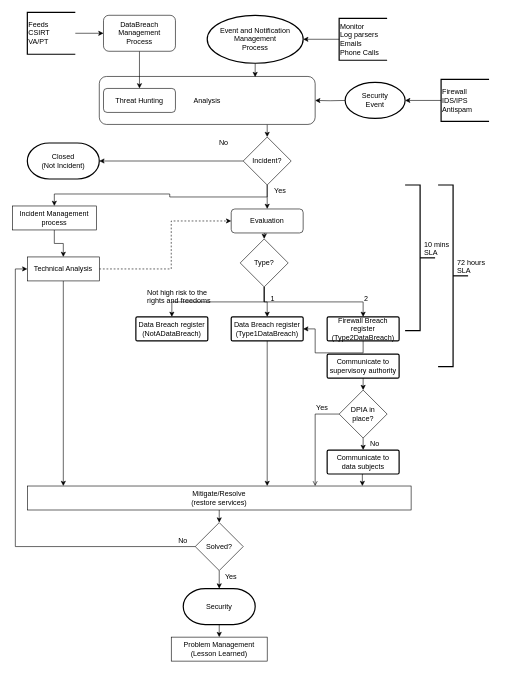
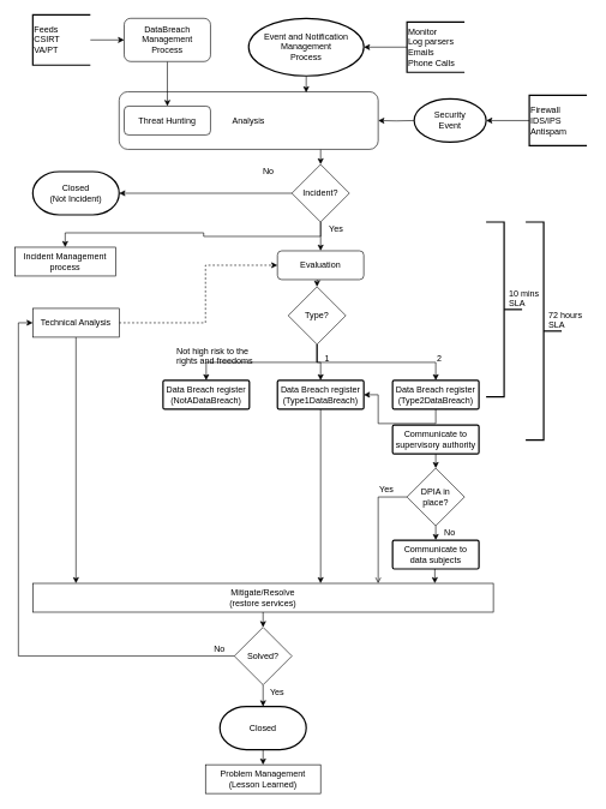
  <mxCell id="0" />
  <mxCell id="1" parent="0" />
  <mxCell id="2" style="edgeStyle=orthogonalEdgeStyle;rounded=0;html=1;entryX=0.5;entryY=0;jettySize=auto;orthogonalLoop=1;fontColor=#000000;" edge="1" parent="1" source="3" target="14"><mxGeometry relative="1" as="geometry"><Array as="points"><mxPoint x="445" y="201" /><mxPoint x="445" y="201" /></Array></mxGeometry></mxCell>
  <mxCell id="3" value="Analysis" style="rounded=1;whiteSpace=wrap;html=1;" vertex="1" parent="1"><mxGeometry x="165" y="127" width="360" height="80" as="geometry" /></mxCell>
  <mxCell id="4" value="" style="strokeWidth=2;html=1;shape=mxgraph.flowchart.annotation_2;align=left;direction=west;" vertex="1" parent="1"><mxGeometry x="730" y="308" width="50" height="303" as="geometry" /></mxCell>
  <mxCell id="5" value="" style="strokeWidth=2;html=1;shape=mxgraph.flowchart.annotation_2;align=left;direction=west;" vertex="1" parent="1"><mxGeometry x="675" y="308" width="50" height="243" as="geometry" /></mxCell>
  <mxCell id="6" value="10 mins&lt;br&gt;SLA" style="text;html=1;resizable=0;points=[];autosize=1;align=left;verticalAlign=top;spacingTop=-4;" vertex="1" parent="1"><mxGeometry x="705" y="398" width="60" height="30" as="geometry" /></mxCell>
  <mxCell id="7" style="edgeStyle=orthogonalEdgeStyle;rounded=0;html=1;exitX=0.5;exitY=1;entryX=0.5;entryY=0;jettySize=auto;orthogonalLoop=1;" edge="1" parent="1" source="8" target="10"><mxGeometry relative="1" as="geometry" /></mxCell>
  <mxCell id="8" value="DataBreach&lt;br&gt;Management&lt;br&gt;Process" style="rounded=1;whiteSpace=wrap;html=1;" vertex="1" parent="1"><mxGeometry x="172" y="25" width="120" height="60" as="geometry" /></mxCell>
  <mxCell id="9" style="edgeStyle=orthogonalEdgeStyle;rounded=0;html=1;exitX=0;exitY=0.5;exitPerimeter=0;entryX=1;entryY=0.5;jettySize=auto;orthogonalLoop=1;" edge="1" parent="1" target="3"><mxGeometry relative="1" as="geometry"><mxPoint x="575" y="167" as="sourcePoint" /></mxGeometry></mxCell>
  <mxCell id="10" value="Threat Hunting" style="rounded=1;whiteSpace=wrap;html=1;" vertex="1" parent="1"><mxGeometry x="172" y="147" width="120" height="40" as="geometry" /></mxCell>
  <mxCell id="11" style="edgeStyle=orthogonalEdgeStyle;rounded=0;html=1;exitX=0.5;exitY=1;entryX=0.5;entryY=0;jettySize=auto;orthogonalLoop=1;fontColor=#FF3333;" edge="1" parent="1" source="14" target="28"><mxGeometry relative="1" as="geometry" /></mxCell>
  <mxCell id="12" style="edgeStyle=orthogonalEdgeStyle;rounded=0;html=1;exitX=0.5;exitY=1;entryX=0.5;entryY=0;jettySize=auto;orthogonalLoop=1;fontColor=#000000;" edge="1" parent="1" source="14" target="42"><mxGeometry relative="1" as="geometry" /></mxCell>
  <mxCell id="13" style="edgeStyle=orthogonalEdgeStyle;rounded=0;html=1;exitX=0;exitY=0.5;entryX=1;entryY=0.5;entryPerimeter=0;jettySize=auto;orthogonalLoop=1;fontColor=#000000;" edge="1" parent="1" source="14" target="26"><mxGeometry relative="1" as="geometry" /></mxCell>
  <mxCell id="14" value="Incident?" style="rhombus;whiteSpace=wrap;html=1;" vertex="1" parent="1"><mxGeometry x="405" y="228" width="80" height="80" as="geometry" /></mxCell>
  <mxCell id="15" value="Yes" style="text;html=1;resizable=0;points=[];autosize=1;align=left;verticalAlign=top;spacingTop=-4;" vertex="1" parent="1"><mxGeometry x="455" y="308" width="30" height="20" as="geometry" /></mxCell>
  <mxCell id="16" value="No" style="text;html=1;resizable=0;points=[];autosize=1;align=left;verticalAlign=top;spacingTop=-4;" vertex="1" parent="1"><mxGeometry x="363" y="228" width="30" height="20" as="geometry" /></mxCell>
  <mxCell id="17" style="edgeStyle=orthogonalEdgeStyle;rounded=0;html=1;exitX=0;exitY=0.5;exitPerimeter=0;jettySize=auto;orthogonalLoop=1;entryX=1;entryY=0.5;entryPerimeter=0;" edge="1" parent="1" source="18" target="25"><mxGeometry relative="1" as="geometry"><mxPoint x="485" y="65" as="targetPoint" /><Array as="points" /></mxGeometry></mxCell>
  <mxCell id="18" value="&lt;div&gt;Monitor&lt;/div&gt;Log parsers&lt;br&gt;Emails&lt;br&gt;Phone Calls" style="strokeWidth=2;html=1;shape=mxgraph.flowchart.annotation_1;align=left;" vertex="1" parent="1"><mxGeometry x="565" y="30" width="80" height="70" as="geometry" /></mxCell>
  <mxCell id="19" style="edgeStyle=orthogonalEdgeStyle;rounded=0;html=1;exitX=0;exitY=0.5;exitPerimeter=0;entryX=1;entryY=0.5;entryPerimeter=0;jettySize=auto;orthogonalLoop=1;" edge="1" parent="1" source="20" target="23"><mxGeometry relative="1" as="geometry"><mxPoint x="695" y="167" as="targetPoint" /><Array as="points" /></mxGeometry></mxCell>
  <mxCell id="20" value="Firewall&lt;br&gt;IDS/IPS&lt;br&gt;Antispam" style="strokeWidth=2;html=1;shape=mxgraph.flowchart.annotation_1;align=left;" vertex="1" parent="1"><mxGeometry x="735" y="132" width="80" height="70" as="geometry" /></mxCell>
  <mxCell id="21" style="edgeStyle=orthogonalEdgeStyle;rounded=0;html=1;exitX=1;exitY=0.5;exitPerimeter=0;entryX=0;entryY=0.5;jettySize=auto;orthogonalLoop=1;" edge="1" parent="1" source="22" target="8"><mxGeometry relative="1" as="geometry" /></mxCell>
  <mxCell id="22" value="Feeds&lt;br&gt;CSIRT&lt;br&gt;VA/PT" style="strokeWidth=2;html=1;shape=mxgraph.flowchart.annotation_1;align=left;" vertex="1" parent="1"><mxGeometry x="45" y="20" width="80" height="70" as="geometry" /></mxCell>
  <mxCell id="23" value="Security&lt;br&gt;Event" style="strokeWidth=2;html=1;shape=mxgraph.flowchart.start_1;whiteSpace=wrap;" vertex="1" parent="1"><mxGeometry x="575" y="137" width="100" height="60" as="geometry" /></mxCell>
  <mxCell id="24" style="edgeStyle=orthogonalEdgeStyle;rounded=0;html=1;exitX=0.5;exitY=1;exitPerimeter=0;entryX=0.722;entryY=0.013;entryPerimeter=0;jettySize=auto;orthogonalLoop=1;" edge="1" parent="1" source="25" target="3"><mxGeometry relative="1" as="geometry" /></mxCell>
  <mxCell id="25" value="Event and Notification Management&lt;br&gt;Process" style="strokeWidth=2;html=1;shape=mxgraph.flowchart.start_1;whiteSpace=wrap;" vertex="1" parent="1"><mxGeometry x="345" y="25" width="160" height="80" as="geometry" /></mxCell>
  <mxCell id="26" value="&lt;div&gt;Closed&lt;/div&gt;&lt;div&gt;(Not Incident)&lt;br&gt;&lt;/div&gt;" style="strokeWidth=2;html=1;shape=mxgraph.flowchart.terminator;whiteSpace=wrap;" vertex="1" parent="1"><mxGeometry x="45" y="238" width="120" height="60" as="geometry" /></mxCell>
  <mxCell id="27" style="edgeStyle=orthogonalEdgeStyle;rounded=0;html=1;exitX=0.5;exitY=1;entryX=0.5;entryY=0;jettySize=auto;orthogonalLoop=1;fontColor=#FF3333;" edge="1" parent="1" source="28" target="32"><mxGeometry relative="1" as="geometry" /></mxCell>
  <mxCell id="28" value="Evaluation" style="rounded=1;whiteSpace=wrap;html=1;" vertex="1" parent="1"><mxGeometry x="385" y="348" width="120" height="40" as="geometry" /></mxCell>
  <mxCell id="29" style="edgeStyle=orthogonalEdgeStyle;rounded=0;html=1;exitX=0.5;exitY=1;entryX=0.5;entryY=0;entryPerimeter=0;jettySize=auto;orthogonalLoop=1;fontColor=#3333FF;" edge="1" parent="1" source="32" target="33"><mxGeometry relative="1" as="geometry" /></mxCell>
  <mxCell id="30" style="edgeStyle=orthogonalEdgeStyle;rounded=0;html=1;exitX=0.5;exitY=1;entryX=0.5;entryY=0;entryPerimeter=0;jettySize=auto;orthogonalLoop=1;fontColor=#3333FF;" edge="1" parent="1" source="32" target="35"><mxGeometry relative="1" as="geometry" /></mxCell>
  <mxCell id="31" style="edgeStyle=orthogonalEdgeStyle;rounded=0;html=1;exitX=0.5;exitY=1;entryX=0.5;entryY=0;entryPerimeter=0;jettySize=auto;orthogonalLoop=1;fontColor=#3333FF;" edge="1" parent="1" source="32" target="37"><mxGeometry relative="1" as="geometry" /></mxCell>
  <mxCell id="32" value="Type?" style="rhombus;whiteSpace=wrap;html=1;" vertex="1" parent="1"><mxGeometry x="400" y="398" width="80" height="80" as="geometry" /></mxCell>
  <mxCell id="33" value="Data Breach register&lt;br&gt;(NotADataBreach)" style="strokeWidth=2;html=1;shape=mxgraph.flowchart.process;whiteSpace=wrap;" vertex="1" parent="1"><mxGeometry x="226" y="528" width="120" height="40" as="geometry" /></mxCell>
  <mxCell id="34" style="edgeStyle=orthogonalEdgeStyle;rounded=0;html=1;exitX=0.5;exitY=1;exitPerimeter=0;jettySize=auto;orthogonalLoop=1;fontColor=#000000;" edge="1" parent="1" source="35" target="37"><mxGeometry relative="1" as="geometry" /></mxCell>
- <mxCell id="35" value="&lt;div&gt;Firewall Breach register (Type2DataBreach)&lt;/div&gt;" style="strokeWidth=2;html=1;shape=mxgraph.flowchart.process;whiteSpace=wrap;" vertex="1" parent="1"><mxGeometry x="545" y="528" width="120" height="40" as="geometry" /></mxCell>
+ <mxCell id="35" value="&lt;div&gt;Data Breach register (Type2DataBreach)&lt;/div&gt;" style="strokeWidth=2;html=1;shape=mxgraph.flowchart.process;whiteSpace=wrap;" vertex="1" parent="1"><mxGeometry x="545" y="528" width="120" height="40" as="geometry" /></mxCell>
  <mxCell id="36" style="edgeStyle=orthogonalEdgeStyle;rounded=0;html=1;exitX=0.5;exitY=1;exitPerimeter=0;jettySize=auto;orthogonalLoop=1;fontColor=#000000;" edge="1" parent="1" source="37" target="44"><mxGeometry relative="1" as="geometry"><Array as="points"><mxPoint x="445" y="841" /><mxPoint x="445" y="841" /></Array></mxGeometry></mxCell>
  <mxCell id="37" value="Data Breach register&lt;br&gt;(Type1DataBreach)" style="strokeWidth=2;html=1;shape=mxgraph.flowchart.process;whiteSpace=wrap;" vertex="1" parent="1"><mxGeometry x="385" y="528" width="120" height="40" as="geometry" /></mxCell>
  <mxCell id="38" value="1" style="text;html=1;resizable=0;points=[];autosize=1;align=left;verticalAlign=top;spacingTop=-4;fontColor=#000000;" vertex="1" parent="1"><mxGeometry x="449" y="488" width="20" height="20" as="geometry" /></mxCell>
  <mxCell id="39" value="2" style="text;html=1;resizable=0;points=[];autosize=1;align=left;verticalAlign=top;spacingTop=-4;fontColor=#000000;" vertex="1" parent="1"><mxGeometry x="605" y="488" width="20" height="20" as="geometry" /></mxCell>
  <mxCell id="40" style="edgeStyle=orthogonalEdgeStyle;rounded=0;html=1;exitX=1;exitY=0.5;entryX=0;entryY=0.5;jettySize=auto;orthogonalLoop=1;fontColor=#000000;dashed=1;" edge="1" parent="1" source="46" target="28"><mxGeometry relative="1" as="geometry"><Array as="points"><mxPoint x="285" y="448" /><mxPoint x="285" y="368" /></Array></mxGeometry></mxCell>
- <mxCell id="41" style="edgeStyle=orthogonalEdgeStyle;rounded=0;html=1;exitX=0.5;exitY=1;entryX=0.5;entryY=0;jettySize=auto;orthogonalLoop=1;fontColor=#000000;" edge="1" parent="1" source="42" target="46"><mxGeometry relative="1" as="geometry"><Array as="points" /></mxGeometry></mxCell>
  <mxCell id="42" value="Incident Management&lt;br&gt;process" style="whiteSpace=wrap;html=1;" vertex="1" parent="1"><mxGeometry x="20" y="343" width="140" height="40" as="geometry" /></mxCell>
  <mxCell id="43" style="edgeStyle=orthogonalEdgeStyle;rounded=0;html=1;exitX=0.5;exitY=1;entryX=0.5;entryY=0;jettySize=auto;orthogonalLoop=1;fontColor=#000000;" edge="1" parent="1" source="44" target="63"><mxGeometry relative="1" as="geometry" /></mxCell>
  <mxCell id="44" value="Mitigate/Resolve&lt;br&gt;(restore services)" style="whiteSpace=wrap;html=1;" vertex="1" parent="1"><mxGeometry x="45" y="810" width="640" height="40" as="geometry" /></mxCell>
  <mxCell id="45" style="edgeStyle=orthogonalEdgeStyle;rounded=0;html=1;exitX=0.5;exitY=1;jettySize=auto;orthogonalLoop=1;fontColor=#000000;" edge="1" parent="1" source="46" target="44"><mxGeometry relative="1" as="geometry"><Array as="points"><mxPoint x="105" y="828" /><mxPoint x="105" y="828" /></Array></mxGeometry></mxCell>
  <mxCell id="46" value="Technical Analysis" style="whiteSpace=wrap;html=1;" vertex="1" parent="1"><mxGeometry x="45" y="428" width="120" height="40" as="geometry" /></mxCell>
  <mxCell id="47" value="Problem Management&lt;br&gt;(Lesson Learned)" style="whiteSpace=wrap;html=1;" vertex="1" parent="1"><mxGeometry x="285" y="1062" width="160" height="40" as="geometry" /></mxCell>
  <mxCell id="48" style="edgeStyle=orthogonalEdgeStyle;rounded=0;html=1;exitX=0.5;exitY=1;exitPerimeter=0;entryX=0.5;entryY=0;jettySize=auto;orthogonalLoop=1;fontColor=#000000;" edge="1" parent="1" source="49" target="47"><mxGeometry relative="1" as="geometry" /></mxCell>
- <mxCell id="49" value="Security" style="strokeWidth=2;html=1;shape=mxgraph.flowchart.terminator;whiteSpace=wrap;" vertex="1" parent="1"><mxGeometry x="305" y="981" width="120" height="60" as="geometry" /></mxCell>
+ <mxCell id="49" value="Closed" style="strokeWidth=2;html=1;shape=mxgraph.flowchart.terminator;whiteSpace=wrap;" vertex="1" parent="1"><mxGeometry x="305" y="981" width="120" height="60" as="geometry" /></mxCell>
  <mxCell id="50" style="edgeStyle=orthogonalEdgeStyle;rounded=0;html=1;exitX=0.5;exitY=1;exitPerimeter=0;entryX=0.5;entryY=0;jettySize=auto;orthogonalLoop=1;fontColor=#000000;" edge="1" parent="1" source="51" target="55"><mxGeometry relative="1" as="geometry" /></mxCell>
  <mxCell id="51" value="&lt;div&gt;Communicate to supervisory authority&lt;/div&gt;" style="strokeWidth=2;html=1;shape=mxgraph.flowchart.process;whiteSpace=wrap;" vertex="1" parent="1"><mxGeometry x="545" y="590" width="120" height="40" as="geometry" /></mxCell>
  <mxCell id="52" value="Not high risk to the&lt;br&gt;rights and freedoms" style="text;html=1;resizable=0;points=[];autosize=1;align=left;verticalAlign=top;spacingTop=-4;fontColor=#000000;" vertex="1" parent="1"><mxGeometry x="243" y="478" width="120" height="30" as="geometry" /></mxCell>
  <mxCell id="53" style="edgeStyle=orthogonalEdgeStyle;rounded=0;html=1;exitX=0.5;exitY=1;entryX=0.5;entryY=0;entryPerimeter=0;jettySize=auto;orthogonalLoop=1;fontColor=#000000;" edge="1" parent="1" source="55" target="57"><mxGeometry relative="1" as="geometry" /></mxCell>
  <mxCell id="54" style="edgeStyle=orthogonalEdgeStyle;rounded=0;html=1;exitX=0;exitY=0.5;entryX=0.75;entryY=0;jettySize=auto;orthogonalLoop=1;fontColor=#000000;endArrow=open;" edge="1" parent="1" source="55" target="44"><mxGeometry relative="1" as="geometry" /></mxCell>
  <mxCell id="55" value="DPIA in place?" style="rhombus;whiteSpace=wrap;html=1;" vertex="1" parent="1"><mxGeometry x="565" y="650" width="80" height="80" as="geometry" /></mxCell>
  <mxCell id="56" style="edgeStyle=orthogonalEdgeStyle;rounded=0;html=1;exitX=0.5;exitY=1;exitPerimeter=0;entryX=0.873;entryY=0;entryPerimeter=0;jettySize=auto;orthogonalLoop=1;fontColor=#000000;" edge="1" parent="1" source="57" target="44"><mxGeometry relative="1" as="geometry" /></mxCell>
  <mxCell id="57" value="&lt;div&gt;Communicate to&lt;br&gt;data subjects&lt;/div&gt;" style="strokeWidth=2;html=1;shape=mxgraph.flowchart.process;whiteSpace=wrap;" vertex="1" parent="1"><mxGeometry x="545" y="750" width="120" height="40" as="geometry" /></mxCell>
  <mxCell id="58" value="No" style="text;html=1;resizable=0;points=[];autosize=1;align=left;verticalAlign=top;spacingTop=-4;fontColor=#000000;" vertex="1" parent="1"><mxGeometry x="615" y="730" width="30" height="20" as="geometry" /></mxCell>
  <mxCell id="59" value="72 hours&lt;br&gt;SLA" style="text;html=1;resizable=0;points=[];autosize=1;align=left;verticalAlign=top;spacingTop=-4;" vertex="1" parent="1"><mxGeometry x="760" y="428" width="60" height="30" as="geometry" /></mxCell>
  <mxCell id="60" value="Yes" style="text;html=1;resizable=0;points=[];autosize=1;align=left;verticalAlign=top;spacingTop=-4;fontColor=#000000;" vertex="1" parent="1"><mxGeometry x="525" y="670" width="40" height="20" as="geometry" /></mxCell>
  <mxCell id="61" style="edgeStyle=orthogonalEdgeStyle;rounded=0;html=1;exitX=0.5;exitY=1;entryX=0.5;entryY=0;entryPerimeter=0;jettySize=auto;orthogonalLoop=1;fontColor=#000000;" edge="1" parent="1" source="63" target="49"><mxGeometry relative="1" as="geometry" /></mxCell>
  <mxCell id="62" style="edgeStyle=orthogonalEdgeStyle;rounded=0;html=1;exitX=0;exitY=0.5;entryX=0;entryY=0.5;jettySize=auto;orthogonalLoop=1;fontColor=#000000;" edge="1" parent="1" source="63" target="46"><mxGeometry relative="1" as="geometry" /></mxCell>
  <mxCell id="63" value="Solved?" style="rhombus;whiteSpace=wrap;html=1;" vertex="1" parent="1"><mxGeometry x="325" y="871" width="80" height="80" as="geometry" /></mxCell>
  <mxCell id="64" value="&lt;div&gt;Yes&lt;/div&gt;" style="text;html=1;resizable=0;points=[];autosize=1;align=left;verticalAlign=top;spacingTop=-4;fontColor=#000000;" vertex="1" parent="1"><mxGeometry x="373" y="952" width="40" height="20" as="geometry" /></mxCell>
  <mxCell id="65" value="No" style="text;html=1;resizable=0;points=[];autosize=1;align=left;verticalAlign=top;spacingTop=-4;fontColor=#000000;" vertex="1" parent="1"><mxGeometry x="295" y="892" width="30" height="20" as="geometry" /></mxCell>
